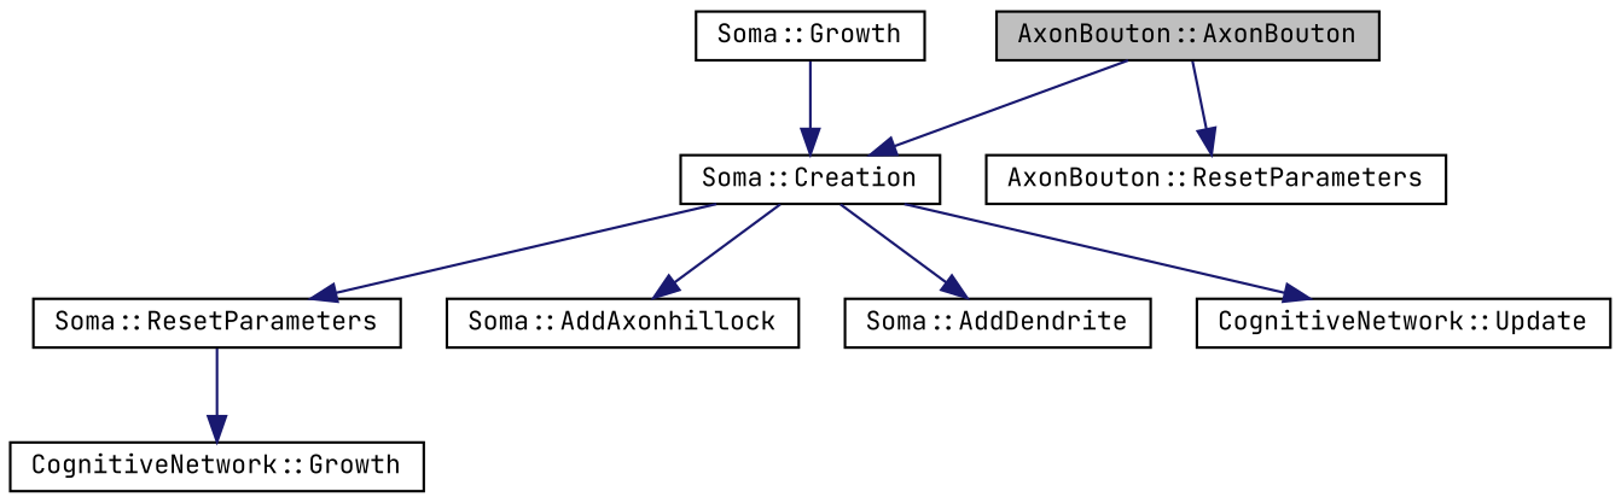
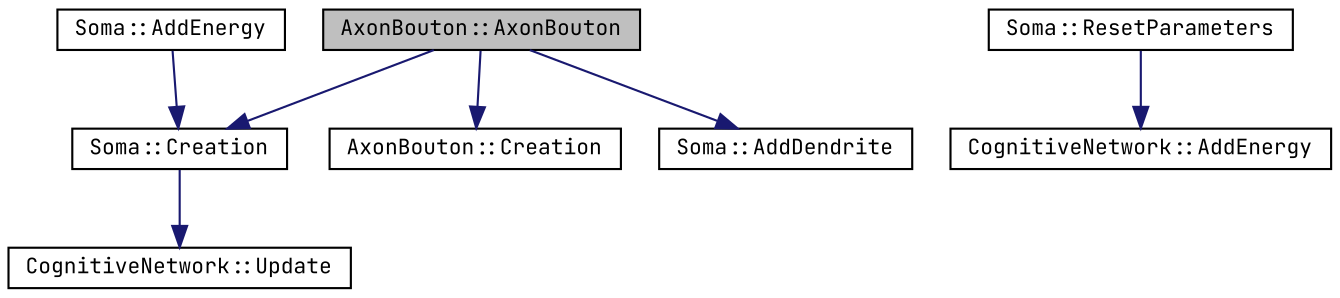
  digraph {
    fontname="JetBrains Mono"
    rankdir=TB
    node [color=black fillcolor=white fontname="JetBrains Mono" fontsize=10 shape=record style=filled]
    edge [color=midnightblue fontname="JetBrains Mono" fontsize=10 labelfontname=Helvetica labelfontsize=10 style=solid]
    n1 [fillcolor=grey75 fontcolor=black height=0.2 label="AxonBouton::AxonBouton" width=0.4]
    n2 [height=0.2 label="Soma::Creation" width=0.4]
-   n3 [height=0.2 label="AxonBouton::ResetParameters" width=0.4]
+   n3 [height=0.2 label="AxonBouton::Creation" width=0.4]
    n4 [height=0.2 label="Soma::ResetParameters" width=0.4]
-   n5 [height=0.2 label="Soma::AddAxonhillock" width=0.4]
    n6 [height=0.2 label="Soma::AddDendrite" width=0.4]
    n7 [height=0.2 label="CognitiveNetwork::Update" width=0.4]
-   n8 [height=0.2 label="CognitiveNetwork::Growth" width=0.4]
-   n9 [height=0.2 label="Soma::Growth" width=0.4]
+   n8 [height=0.2 label="CognitiveNetwork::AddEnergy" width=0.4]
+   n9 [height=0.2 label="Soma::AddEnergy" width=0.4]
    n1 -> n2
    n1 -> n3
-   n2 -> n4
-   n2 -> n5
-   n2 -> n6
+   n1 -> n6
    n2 -> n7
    n4 -> n8
    n9 -> n2
  }
